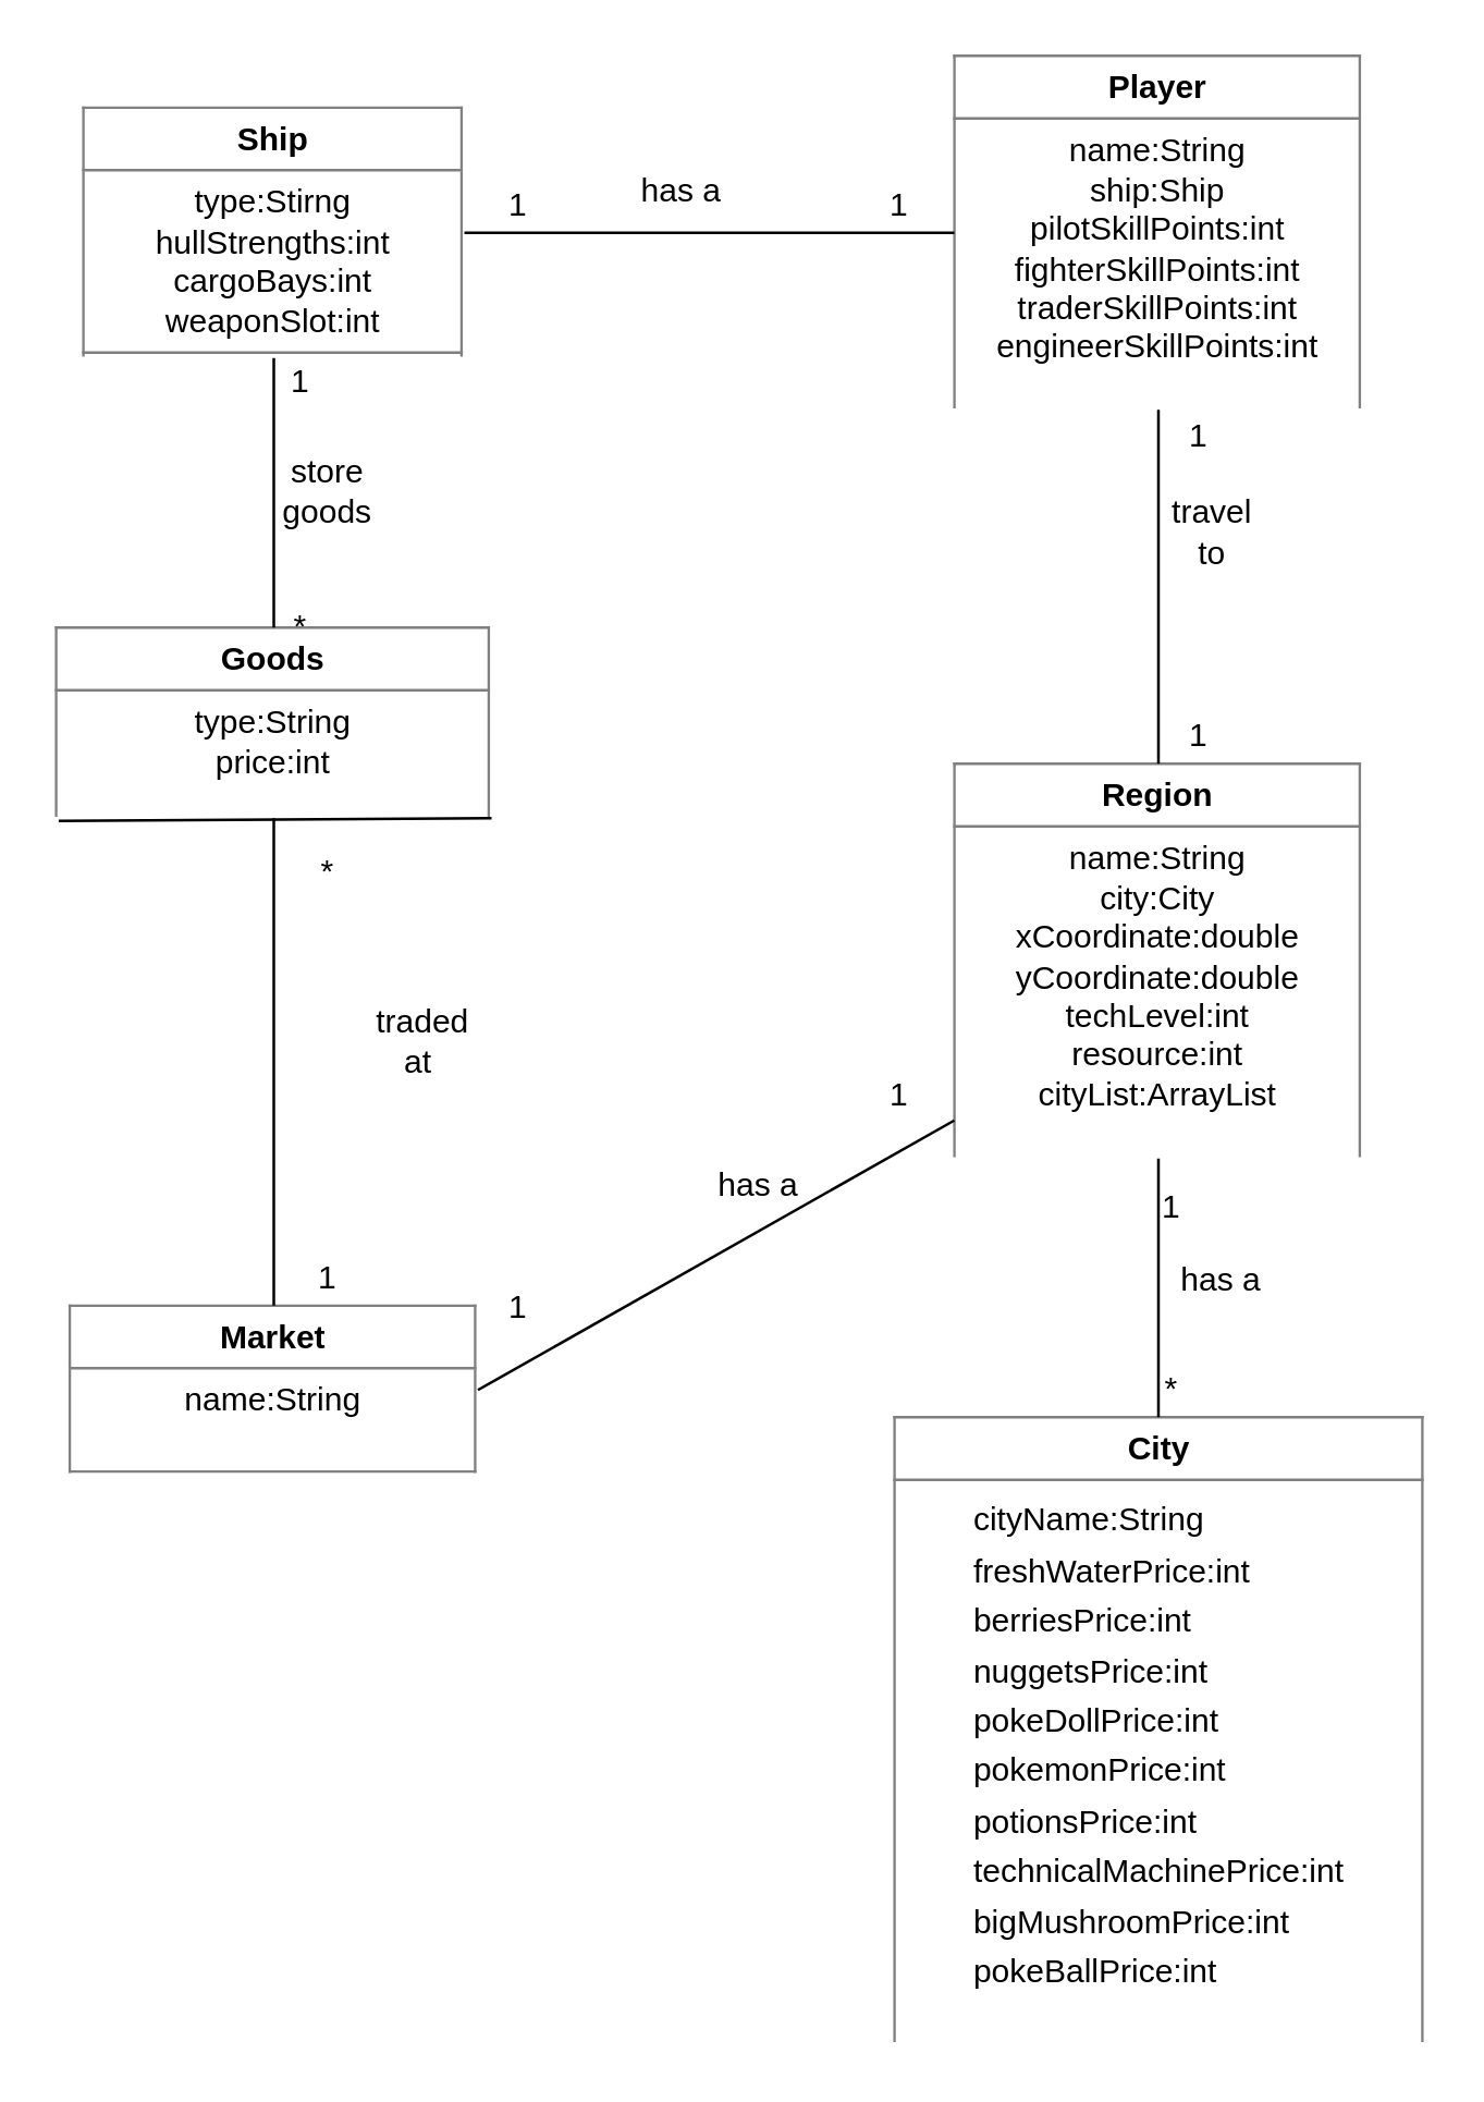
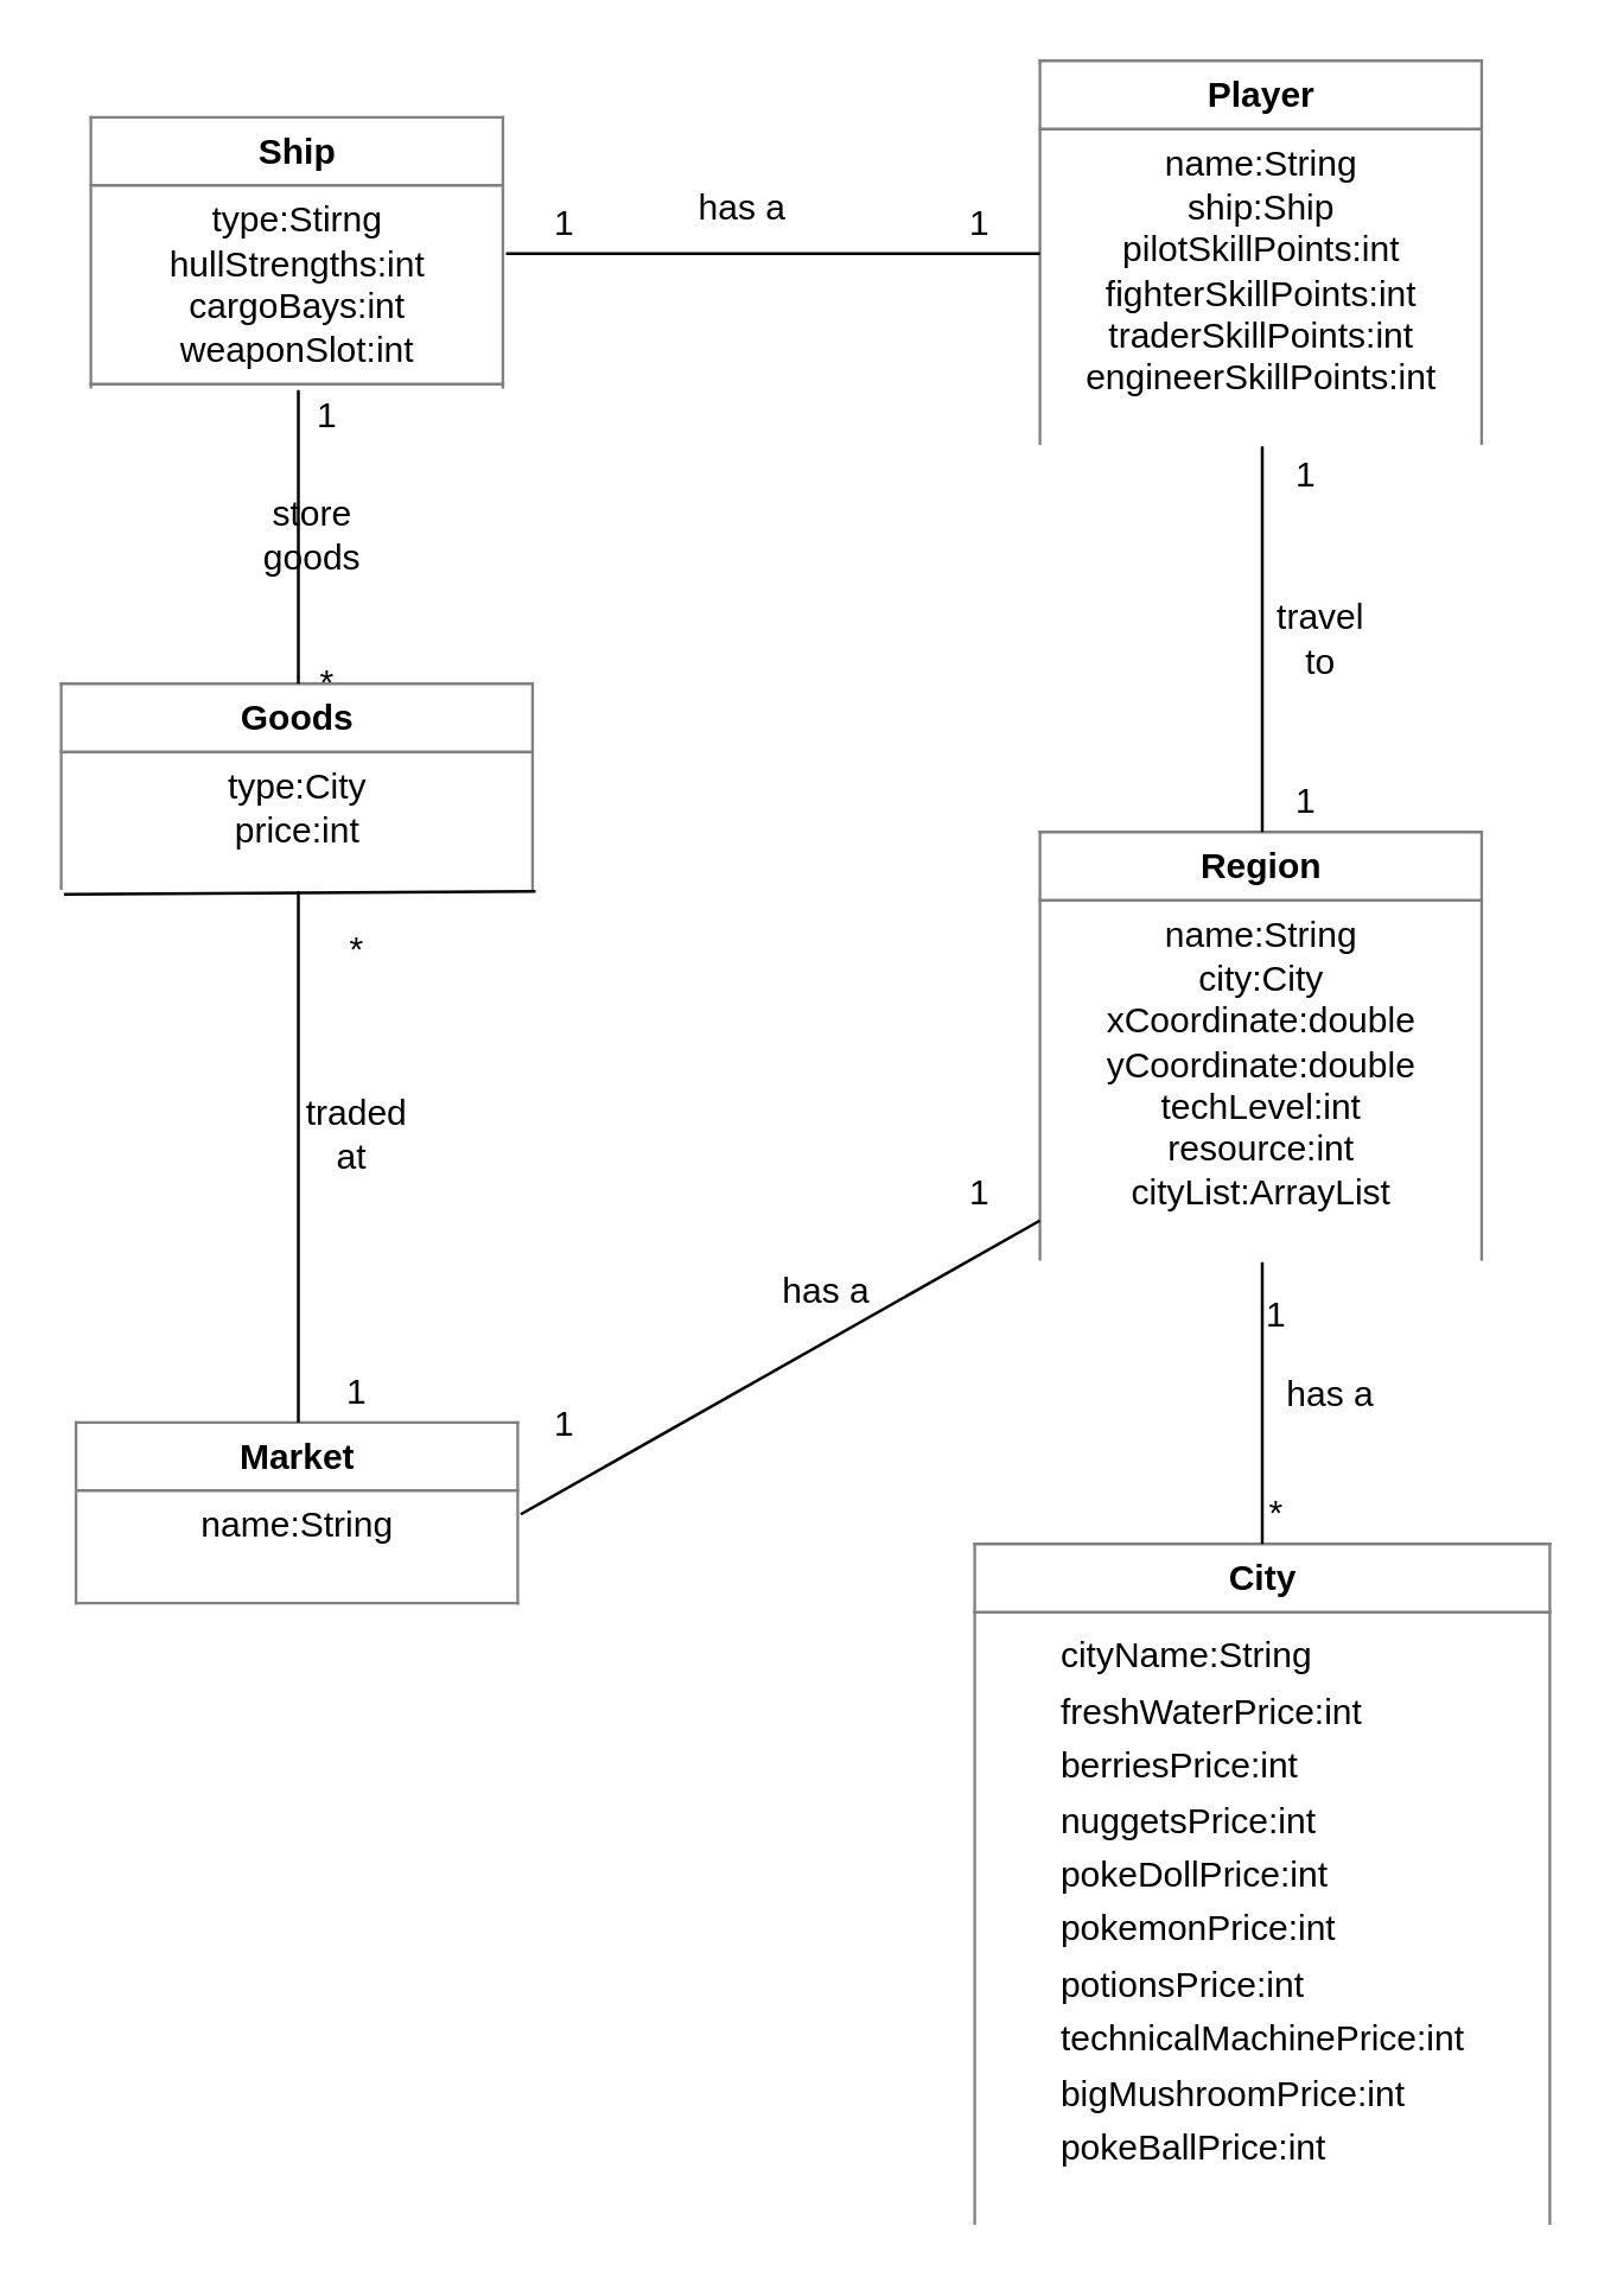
  <mxCell id="0" />
  <mxCell id="1" parent="0" />
  <mxCell id="2" value="&lt;table border=&quot;1&quot; width=&quot;100%&quot; cellpadding=&quot;4&quot; style=&quot;width: 100% ; height: 100% ; border-collapse: collapse&quot;&gt;&lt;tbody&gt;&lt;tr&gt;&lt;th align=&quot;center&quot;&gt;Player&lt;/th&gt;&lt;/tr&gt;&lt;tr&gt;&lt;td align=&quot;center&quot;&gt;name:String&lt;br&gt;ship:Ship&lt;br&gt;pilotSkillPoints:int&lt;br&gt;fighterSkillPoints:int&lt;br&gt;traderSkillPoints:int&lt;br&gt;engineerSkillPoints:int&lt;br&gt;&lt;br&gt;&lt;/td&gt;&lt;/tr&gt;&lt;tr&gt;&lt;td align=&quot;center&quot;&gt;Section 2.1&lt;br&gt;Section 2.2&lt;br&gt;Section 2.3&lt;/td&gt;&lt;/tr&gt;&lt;/tbody&gt;&lt;/table&gt;" style="text;html=1;strokeColor=none;fillColor=none;overflow=fill;" vertex="1" parent="1"><mxGeometry x="350" y="20" width="150" height="130" as="geometry" /></mxCell>
  <mxCell id="3" value="&lt;table border=&quot;1&quot; width=&quot;100%&quot; cellpadding=&quot;4&quot; style=&quot;width: 100% ; height: 100% ; border-collapse: collapse&quot;&gt;&lt;tbody&gt;&lt;tr&gt;&lt;th align=&quot;center&quot;&gt;Ship&lt;/th&gt;&lt;/tr&gt;&lt;tr&gt;&lt;td align=&quot;center&quot;&gt;type:Stirng&lt;br&gt;hullStrengths:int&lt;br&gt;cargoBays:int&lt;br&gt;weaponSlot:int&lt;/td&gt;&lt;/tr&gt;&lt;tr&gt;&lt;td align=&quot;center&quot;&gt;Section 2.1&lt;br&gt;Section 2.2&lt;br&gt;Section 2.3&lt;/td&gt;&lt;/tr&gt;&lt;/tbody&gt;&lt;/table&gt;" style="text;html=1;strokeColor=none;fillColor=none;overflow=fill;" vertex="1" parent="1"><mxGeometry x="30" y="39" width="140" height="92" as="geometry" /></mxCell>
  <mxCell id="4" value="" style="endArrow=none;html=1;entryX=0;entryY=0.5;entryDx=0;entryDy=0;exitX=1;exitY=0.5;exitDx=0;exitDy=0;" edge="1" parent="1" source="3" target="2"><mxGeometry width="50" height="50" relative="1" as="geometry"><mxPoint x="30" y="220" as="sourcePoint" /><mxPoint x="80" y="170" as="targetPoint" /></mxGeometry></mxCell>
  <mxCell id="5" value="has a" style="text;html=1;strokeColor=none;fillColor=none;align=center;verticalAlign=middle;whiteSpace=wrap;rounded=0;" vertex="1" parent="1"><mxGeometry x="230" y="60" width="40" height="20" as="geometry" /></mxCell>
- <mxCell id="6" value="&lt;table border=&quot;1&quot; width=&quot;100%&quot; cellpadding=&quot;4&quot; style=&quot;width: 100% ; height: 100% ; border-collapse: collapse&quot;&gt;&lt;tbody&gt;&lt;tr&gt;&lt;th align=&quot;center&quot;&gt;Goods&lt;/th&gt;&lt;/tr&gt;&lt;tr&gt;&lt;td align=&quot;center&quot;&gt;type:String&lt;br&gt;price:int&lt;br&gt;&lt;br&gt;&lt;/td&gt;&lt;/tr&gt;&lt;tr&gt;&lt;td align=&quot;center&quot;&gt;&lt;br&gt;&lt;/td&gt;&lt;/tr&gt;&lt;/tbody&gt;&lt;/table&gt;" style="text;html=1;strokeColor=none;fillColor=none;overflow=fill;" vertex="1" parent="1"><mxGeometry x="20" y="230" width="160" height="70" as="geometry" /></mxCell>
+ <mxCell id="6" value="&lt;table border=&quot;1&quot; width=&quot;100%&quot; cellpadding=&quot;4&quot; style=&quot;width: 100% ; height: 100% ; border-collapse: collapse&quot;&gt;&lt;tbody&gt;&lt;tr&gt;&lt;th align=&quot;center&quot;&gt;Goods&lt;/th&gt;&lt;/tr&gt;&lt;tr&gt;&lt;td align=&quot;center&quot;&gt;type:City&lt;br&gt;price:int&lt;br&gt;&lt;br&gt;&lt;/td&gt;&lt;/tr&gt;&lt;tr&gt;&lt;td align=&quot;center&quot;&gt;&lt;br&gt;&lt;/td&gt;&lt;/tr&gt;&lt;/tbody&gt;&lt;/table&gt;" style="text;html=1;strokeColor=none;fillColor=none;overflow=fill;" vertex="1" parent="1"><mxGeometry x="20" y="230" width="160" height="70" as="geometry" /></mxCell>
  <mxCell id="7" value="" style="endArrow=none;html=1;entryX=0.5;entryY=1;entryDx=0;entryDy=0;exitX=0.5;exitY=0;exitDx=0;exitDy=0;" edge="1" parent="1" source="6" target="3"><mxGeometry width="50" height="50" relative="1" as="geometry"><mxPoint x="80" y="190" as="sourcePoint" /><mxPoint x="130" y="140" as="targetPoint" /></mxGeometry></mxCell>
- <mxCell id="8" value="store goods" style="text;html=1;strokeColor=none;fillColor=none;align=center;verticalAlign=middle;whiteSpace=wrap;rounded=0;" vertex="1" parent="1"><mxGeometry x="100" y="170" width="40" height="20" as="geometry" /></mxCell>
+ <mxCell id="8" value="store goods" style="text;html=1;strokeColor=none;fillColor=none;align=center;verticalAlign=middle;whiteSpace=wrap;rounded=0;" vertex="1" parent="1"><mxGeometry x="85" y="170" width="40" height="20" as="geometry" /></mxCell>
  <mxCell id="9" value="1" style="text;html=1;strokeColor=none;fillColor=none;align=center;verticalAlign=middle;whiteSpace=wrap;rounded=0;" vertex="1" parent="1"><mxGeometry x="170" y="65" width="40" height="20" as="geometry" /></mxCell>
  <mxCell id="10" value="1" style="text;html=1;strokeColor=none;fillColor=none;align=center;verticalAlign=middle;whiteSpace=wrap;rounded=0;" vertex="1" parent="1"><mxGeometry x="310" y="65" width="40" height="20" as="geometry" /></mxCell>
  <mxCell id="11" value="1" style="text;html=1;strokeColor=none;fillColor=none;align=center;verticalAlign=middle;whiteSpace=wrap;rounded=0;" vertex="1" parent="1"><mxGeometry x="90" y="130" width="40" height="20" as="geometry" /></mxCell>
  <mxCell id="12" value="*" style="text;html=1;strokeColor=none;fillColor=none;align=center;verticalAlign=middle;whiteSpace=wrap;rounded=0;" vertex="1" parent="1"><mxGeometry x="90" y="220" width="40" height="20" as="geometry" /></mxCell>
  <mxCell id="13" value="&lt;table border=&quot;1&quot; width=&quot;100%&quot; cellpadding=&quot;4&quot; style=&quot;width: 100% ; height: 100% ; border-collapse: collapse&quot;&gt;&lt;tbody&gt;&lt;tr&gt;&lt;th align=&quot;center&quot;&gt;Region&lt;/th&gt;&lt;/tr&gt;&lt;tr&gt;&lt;td align=&quot;center&quot;&gt;name:String&lt;br&gt;city:City&lt;br&gt;xCoordinate:double&lt;br&gt;yCoordinate:double&lt;br&gt;techLevel:int&lt;br&gt;resource:int&lt;br&gt;cityList:ArrayList&lt;br&gt;&lt;br&gt;&lt;/td&gt;&lt;/tr&gt;&lt;tr&gt;&lt;td align=&quot;center&quot;&gt;Section 2.1&lt;br&gt;Section 2.2&lt;br&gt;Section 2.3&lt;/td&gt;&lt;/tr&gt;&lt;/tbody&gt;&lt;/table&gt;" style="text;html=1;strokeColor=none;fillColor=none;overflow=fill;" vertex="1" parent="1"><mxGeometry x="350" y="280" width="150" height="145" as="geometry" /></mxCell>
  <mxCell id="14" value="" style="endArrow=none;html=1;entryX=0.5;entryY=1;entryDx=0;entryDy=0;exitX=0.5;exitY=0;exitDx=0;exitDy=0;" edge="1" parent="1" source="13" target="2"><mxGeometry width="50" height="50" relative="1" as="geometry"><mxPoint x="470" y="190" as="sourcePoint" /><mxPoint x="470" y="170" as="targetPoint" /></mxGeometry></mxCell>
- <mxCell id="15" value="travel to" style="text;html=1;strokeColor=none;fillColor=none;align=center;verticalAlign=middle;whiteSpace=wrap;rounded=0;" vertex="1" parent="1"><mxGeometry x="425" y="185" width="40" height="20" as="geometry" /></mxCell>
+ <mxCell id="15" value="travel to" style="text;html=1;strokeColor=none;fillColor=none;align=center;verticalAlign=middle;whiteSpace=wrap;rounded=0;" vertex="1" parent="1"><mxGeometry x="425" y="205" width="40" height="20" as="geometry" /></mxCell>
  <mxCell id="16" value="1" style="text;html=1;strokeColor=none;fillColor=none;align=center;verticalAlign=middle;whiteSpace=wrap;rounded=0;" vertex="1" parent="1"><mxGeometry x="420" y="150" width="40" height="20" as="geometry" /></mxCell>
  <mxCell id="17" value="1" style="text;html=1;strokeColor=none;fillColor=none;align=center;verticalAlign=middle;whiteSpace=wrap;rounded=0;" vertex="1" parent="1"><mxGeometry x="420" y="260" width="40" height="20" as="geometry" /></mxCell>
  <mxCell id="18" value="&lt;table border=&quot;1&quot; width=&quot;100%&quot; cellpadding=&quot;4&quot; style=&quot;width: 100% ; height: 100% ; border-collapse: collapse&quot;&gt;&lt;tbody&gt;&lt;tr&gt;&lt;th align=&quot;center&quot;&gt;City&lt;/th&gt;&lt;/tr&gt;&lt;tr&gt;&lt;td align=&quot;center&quot;&gt;&lt;table&gt;&lt;tbody&gt;&lt;tr&gt;&lt;td id=&quot;LC4&quot;&gt;cityName:String&lt;/td&gt;&lt;/tr&gt;&lt;tr&gt;&lt;td id=&quot;LC5&quot;&gt;freshWaterPrice:int&lt;/td&gt;&lt;/tr&gt;&lt;tr&gt;&lt;td id=&quot;LC6&quot;&gt;berriesPrice:int&lt;/td&gt;&lt;/tr&gt;&lt;tr&gt;&lt;td id=&quot;LC7&quot;&gt;nuggetsPrice:int&lt;/td&gt;&lt;/tr&gt;&lt;tr&gt;&lt;td id=&quot;LC8&quot;&gt;pokeDollPrice:int&lt;/td&gt;&lt;/tr&gt;&lt;tr&gt;&lt;td id=&quot;LC9&quot;&gt;pokemonPrice:int&lt;/td&gt;&lt;/tr&gt;&lt;tr&gt;&lt;td id=&quot;LC10&quot;&gt;potionsPrice:int&lt;/td&gt;&lt;/tr&gt;&lt;tr&gt;&lt;td id=&quot;LC11&quot;&gt;technicalMachinePrice:int&lt;/td&gt;&lt;/tr&gt;&lt;tr&gt;&lt;td id=&quot;LC12&quot;&gt;bigMushroomPrice:int&lt;/td&gt;&lt;/tr&gt;&lt;tr&gt;&lt;td id=&quot;LC13&quot;&gt;pokeBallPrice:int&lt;/td&gt;&lt;/tr&gt;&lt;/tbody&gt;&lt;/table&gt;&lt;br&gt;&lt;/td&gt;&lt;/tr&gt;&lt;tr&gt;&lt;td align=&quot;center&quot;&gt;Section 2.1&lt;br&gt;Section 2.2&lt;br&gt;Section 2.3&lt;/td&gt;&lt;/tr&gt;&lt;/tbody&gt;&lt;/table&gt;" style="text;html=1;strokeColor=none;fillColor=none;overflow=fill;" vertex="1" parent="1"><mxGeometry x="327.5" y="520" width="195" height="230" as="geometry" /></mxCell>
  <mxCell id="19" value="" style="endArrow=none;html=1;entryX=0.5;entryY=1;entryDx=0;entryDy=0;exitX=0.5;exitY=0;exitDx=0;exitDy=0;" edge="1" parent="1" source="18" target="13"><mxGeometry width="50" height="50" relative="1" as="geometry"><mxPoint x="425" y="490" as="sourcePoint" /><mxPoint x="450" y="440" as="targetPoint" /></mxGeometry></mxCell>
  <mxCell id="20" value="has a&amp;nbsp;" style="text;html=1;strokeColor=none;fillColor=none;align=center;verticalAlign=middle;whiteSpace=wrap;rounded=0;" vertex="1" parent="1"><mxGeometry x="430" y="460" width="40" height="20" as="geometry" /></mxCell>
  <mxCell id="21" value="1" style="text;html=1;strokeColor=none;fillColor=none;align=center;verticalAlign=middle;whiteSpace=wrap;rounded=0;" vertex="1" parent="1"><mxGeometry x="410" y="432.5" width="40" height="20" as="geometry" /></mxCell>
  <mxCell id="22" value="*" style="text;html=1;strokeColor=none;fillColor=none;align=center;verticalAlign=middle;whiteSpace=wrap;rounded=0;" vertex="1" parent="1"><mxGeometry x="410" y="500" width="40" height="20" as="geometry" /></mxCell>
  <mxCell id="23" value="&lt;table border=&quot;1&quot; width=&quot;100%&quot; cellpadding=&quot;4&quot; style=&quot;width: 100% ; height: 100% ; border-collapse: collapse&quot;&gt;&lt;tbody&gt;&lt;tr&gt;&lt;th align=&quot;center&quot;&gt;Market&lt;/th&gt;&lt;/tr&gt;&lt;tr&gt;&lt;td align=&quot;center&quot;&gt;name:String&lt;br&gt;&lt;br&gt;&lt;/td&gt;&lt;/tr&gt;&lt;tr&gt;&lt;td align=&quot;center&quot;&gt;Section 2.1&lt;br&gt;Section 2.2&lt;br&gt;Section 2.3&lt;/td&gt;&lt;/tr&gt;&lt;/tbody&gt;&lt;/table&gt;" style="text;html=1;strokeColor=none;fillColor=none;overflow=fill;" vertex="1" parent="1"><mxGeometry x="25" y="479" width="150" height="62" as="geometry" /></mxCell>
  <mxCell id="24" value="" style="endArrow=none;html=1;exitX=1;exitY=0.5;exitDx=0;exitDy=0;" edge="1" parent="1" source="23"><mxGeometry width="50" height="50" relative="1" as="geometry"><mxPoint x="230" y="430" as="sourcePoint" /><mxPoint x="350" y="411" as="targetPoint" /></mxGeometry></mxCell>
  <mxCell id="25" value="has a&amp;nbsp;" style="text;html=1;strokeColor=none;fillColor=none;align=center;verticalAlign=middle;whiteSpace=wrap;rounded=0;" vertex="1" parent="1"><mxGeometry x="260" y="425" width="40" height="20" as="geometry" /></mxCell>
  <mxCell id="26" value="1" style="text;html=1;strokeColor=none;fillColor=none;align=center;verticalAlign=middle;whiteSpace=wrap;rounded=0;" vertex="1" parent="1"><mxGeometry x="310" y="392" width="40" height="20" as="geometry" /></mxCell>
  <mxCell id="27" value="1" style="text;html=1;strokeColor=none;fillColor=none;align=center;verticalAlign=middle;whiteSpace=wrap;rounded=0;" vertex="1" parent="1"><mxGeometry x="170" y="470" width="40" height="20" as="geometry" /></mxCell>
  <mxCell id="28" value="" style="endArrow=none;html=1;exitX=0.5;exitY=0;exitDx=0;exitDy=0;" edge="1" parent="1" source="23"><mxGeometry width="50" height="50" relative="1" as="geometry"><mxPoint x="80" y="370" as="sourcePoint" /><mxPoint x="100" y="300" as="targetPoint" /></mxGeometry></mxCell>
  <mxCell id="29" value="" style="endArrow=none;html=1;exitX=0.006;exitY=1.014;exitDx=0;exitDy=0;exitPerimeter=0;" edge="1" parent="1" source="6"><mxGeometry width="50" height="50" relative="1" as="geometry"><mxPoint x="130" y="360" as="sourcePoint" /><mxPoint x="180" y="300" as="targetPoint" /></mxGeometry></mxCell>
- <mxCell id="30" value="traded at&amp;nbsp;" style="text;html=1;strokeColor=none;fillColor=none;align=center;verticalAlign=middle;whiteSpace=wrap;rounded=0;" vertex="1" parent="1"><mxGeometry x="135" y="372" width="40" height="20" as="geometry" /></mxCell>
+ <mxCell id="30" value="traded at&amp;nbsp;" style="text;html=1;strokeColor=none;fillColor=none;align=center;verticalAlign=middle;whiteSpace=wrap;rounded=0;" vertex="1" parent="1"><mxGeometry x="100" y="372" width="40" height="20" as="geometry" /></mxCell>
  <mxCell id="31" value="1" style="text;html=1;strokeColor=none;fillColor=none;align=center;verticalAlign=middle;whiteSpace=wrap;rounded=0;" vertex="1" parent="1"><mxGeometry x="100" y="459" width="40" height="20" as="geometry" /></mxCell>
  <mxCell id="32" value="*" style="text;html=1;strokeColor=none;fillColor=none;align=center;verticalAlign=middle;whiteSpace=wrap;rounded=0;" vertex="1" parent="1"><mxGeometry x="100" y="310" width="40" height="20" as="geometry" /></mxCell>
